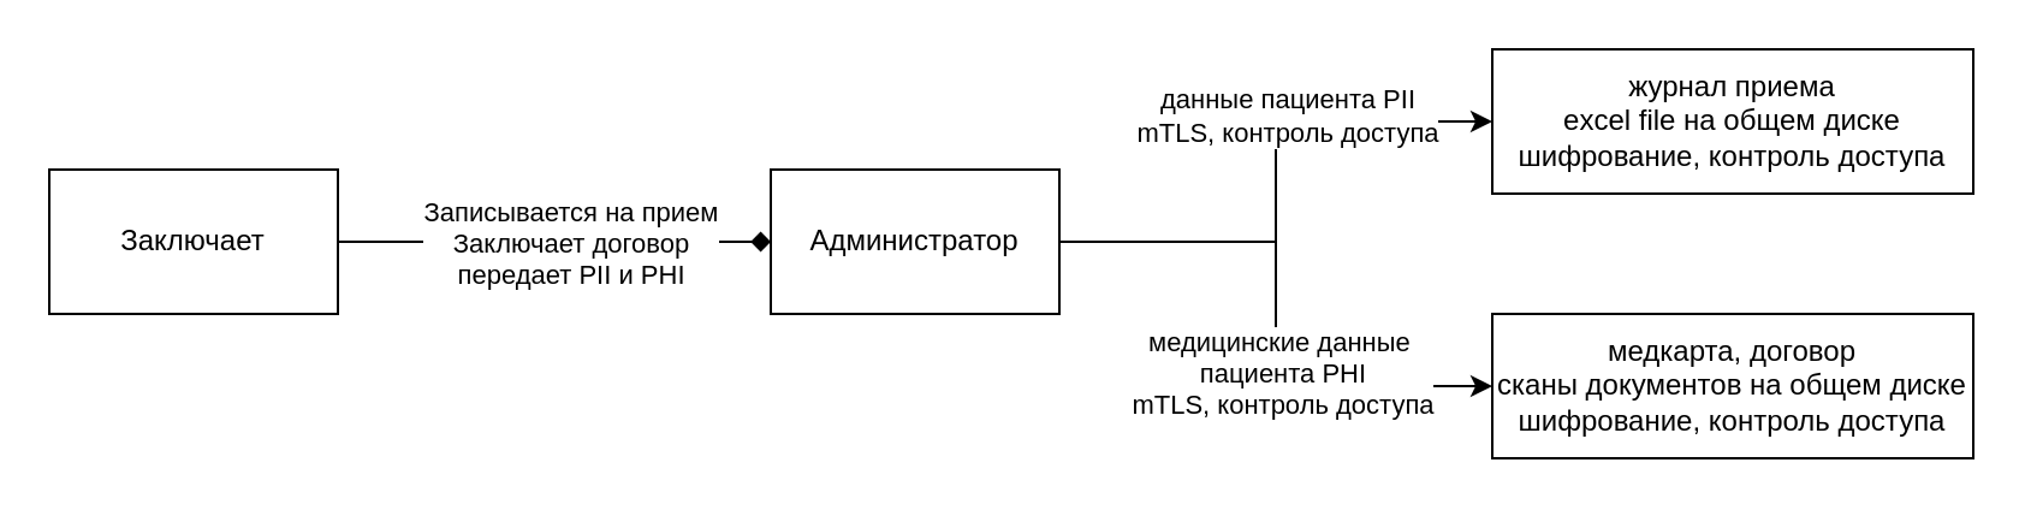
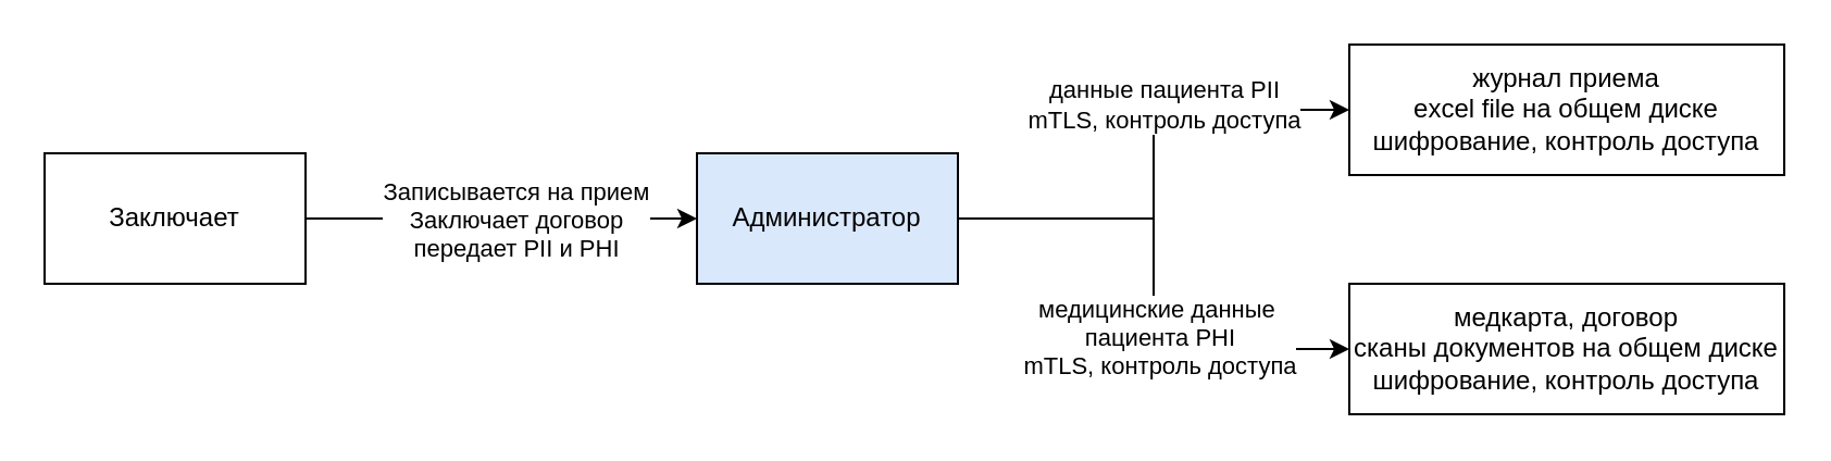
  <mxCell id="0" />
  <mxCell id="1" parent="0" />
- <mxCell id="2" style="edgeStyle=orthogonalEdgeStyle;rounded=0;orthogonalLoop=1;jettySize=auto;html=1;entryX=0;entryY=0.5;entryDx=0;entryDy=0;endArrow=diamond;" parent="1" source="4" target="9" edge="1"><mxGeometry relative="1" as="geometry" /></mxCell>
+ <mxCell id="2" style="edgeStyle=orthogonalEdgeStyle;rounded=0;orthogonalLoop=1;jettySize=auto;html=1;entryX=0;entryY=0.5;entryDx=0;entryDy=0;" parent="1" source="4" target="9" edge="1"><mxGeometry relative="1" as="geometry" /></mxCell>
  <mxCell id="3" value="Записывается на прием&lt;div&gt;Заключает договор&lt;br&gt;&lt;div&gt;передает PII и PHI&lt;/div&gt;&lt;/div&gt;" style="edgeLabel;html=1;align=center;verticalAlign=middle;resizable=0;points=[];" parent="2" vertex="1" connectable="0"><mxGeometry x="0.07" relative="1" as="geometry"><mxPoint as="offset" /></mxGeometry></mxCell>
  <mxCell id="4" value="Заключает" style="rounded=0;whiteSpace=wrap;html=1;" parent="1" vertex="1"><mxGeometry x="20" y="70" width="120" height="60" as="geometry" /></mxCell>
  <mxCell id="5" style="edgeStyle=orthogonalEdgeStyle;rounded=0;orthogonalLoop=1;jettySize=auto;html=1;entryX=0;entryY=0.5;entryDx=0;entryDy=0;" parent="1" source="9" target="10" edge="1"><mxGeometry relative="1" as="geometry" /></mxCell>
  <mxCell id="6" value="данные пациента PII&lt;div&gt;mTLS, контроль доступа&lt;/div&gt;" style="edgeLabel;html=1;align=center;verticalAlign=middle;resizable=0;points=[];" parent="5" vertex="1" connectable="0"><mxGeometry x="0.251" y="3" relative="1" as="geometry"><mxPoint as="offset" /></mxGeometry></mxCell>
  <mxCell id="7" style="edgeStyle=orthogonalEdgeStyle;rounded=0;orthogonalLoop=1;jettySize=auto;html=1;entryX=0;entryY=0.5;entryDx=0;entryDy=0;" parent="1" source="9" target="11" edge="1"><mxGeometry relative="1" as="geometry" /></mxCell>
  <mxCell id="8" value="медицинские данные&amp;nbsp;&lt;div&gt;пациента PHI&lt;/div&gt;&lt;div&gt;mTLS, контроль доступа&lt;/div&gt;" style="edgeLabel;html=1;align=center;verticalAlign=middle;resizable=0;points=[];" parent="7" vertex="1" connectable="0"><mxGeometry x="0.198" y="2" relative="1" as="geometry"><mxPoint as="offset" /></mxGeometry></mxCell>
- <mxCell id="9" value="Администратор" style="rounded=0;whiteSpace=wrap;html=1;" parent="1" vertex="1"><mxGeometry x="320" y="70" width="120" height="60" as="geometry" /></mxCell>
+ <mxCell id="9" value="Администратор" style="rounded=0;whiteSpace=wrap;html=1;fillColor=#dae8fc;" parent="1" vertex="1"><mxGeometry x="320" y="70" width="120" height="60" as="geometry" /></mxCell>
  <mxCell id="10" value="&lt;div&gt;журнал приема&lt;/div&gt;excel file на общем диске&lt;div&gt;шифрование, контроль доступа&lt;/div&gt;" style="rounded=0;whiteSpace=wrap;html=1;" parent="1" vertex="1"><mxGeometry x="620" y="20" width="200" height="60" as="geometry" /></mxCell>
  <mxCell id="11" value="&lt;div&gt;&lt;span style=&quot;background-color: transparent; color: light-dark(rgb(0, 0, 0), rgb(255, 255, 255));&quot;&gt;медкарта, договор&lt;/span&gt;&lt;/div&gt;&lt;div&gt;сканы документов на общем диске&lt;/div&gt;&lt;div&gt;шифрование, контроль доступа&lt;/div&gt;" style="rounded=0;whiteSpace=wrap;html=1;" parent="1" vertex="1"><mxGeometry x="620" y="130" width="200" height="60" as="geometry" /></mxCell>
